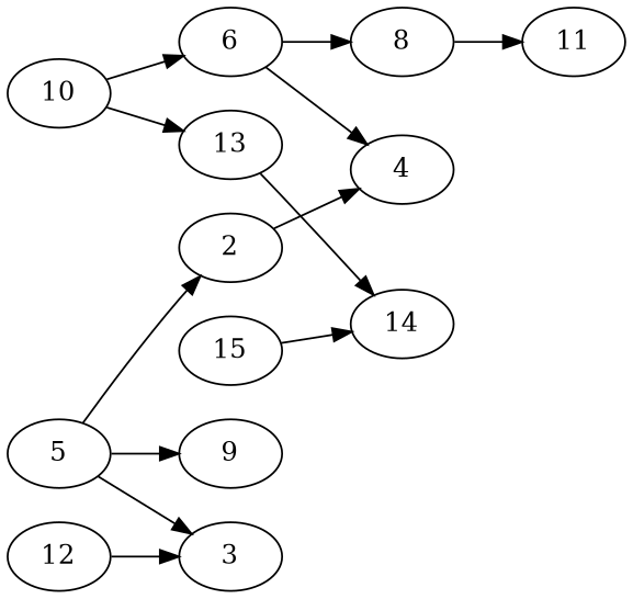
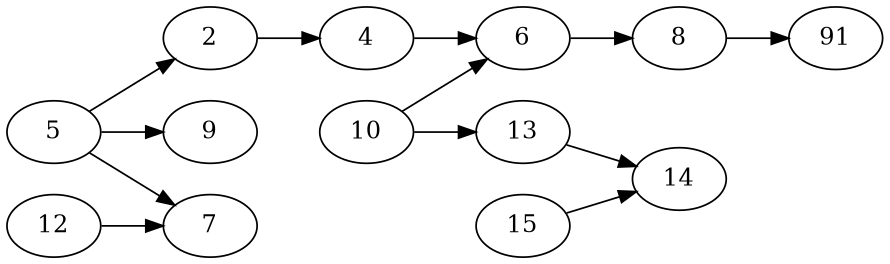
  digraph {
    rankdir=LR
    2 [alpha=26.21]
    4 [alpha=21.80]
    6 [alpha=42.37]
    5 [alpha=32.50]
-   7 [alpha=23.00 label=3]
+   7 [alpha=23.00]
    9 [alpha=46.04]
    8 [alpha=48.49]
-   11 [alpha=37.49]
+   11 [alpha=37.49 label=91]
    10 [alpha=44.05]
    13 [alpha=39.74]
    12 [alpha=36.89]
    14 [alpha=48.60]
    15 [alpha=24.31]
    2 -> 4
-   6 -> 4
+   4 -> 6
    6 -> 8
    5 -> 2
    5 -> 7
    5 -> 9
    8 -> 11
    10 -> 6
    10 -> 13
    13 -> 14
    12 -> 7
    15 -> 14
  }
